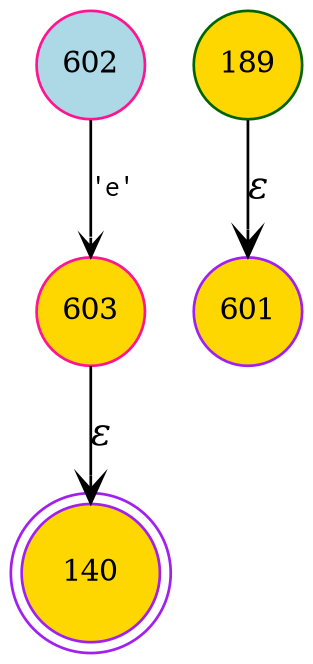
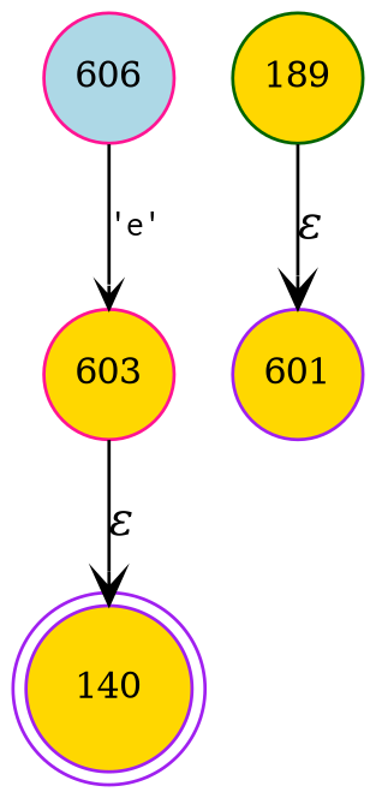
  digraph {
    rankdir=TB
    node [color=purple fillcolor=gold fixedsize=true fontsize=11 shape=circle style=filled peripheries=1]
    edge [arrowhead=vee fontname="Times-Italic"]
    n1 [label=140 shape=doublecircle width=.6 peripheries=""]
    n2 [label=601 width=.55]
-   n3 [color=deeppink fillcolor=lightblue label=602 width=.55]
+   n3 [color=deeppink fillcolor=lightblue label=606 width=.55]
    n4 [color=deeppink label=603 width=.55]
    n5 [color=darkgreen label=189 width=.55]
    n3 -> n4 [arrowsize=.7 fontname=Courier fontsize=11 label="'e'"]
    n4 -> n1 [label="&epsilon;"]
    n5 -> n2 [label="&epsilon;"]
  }
